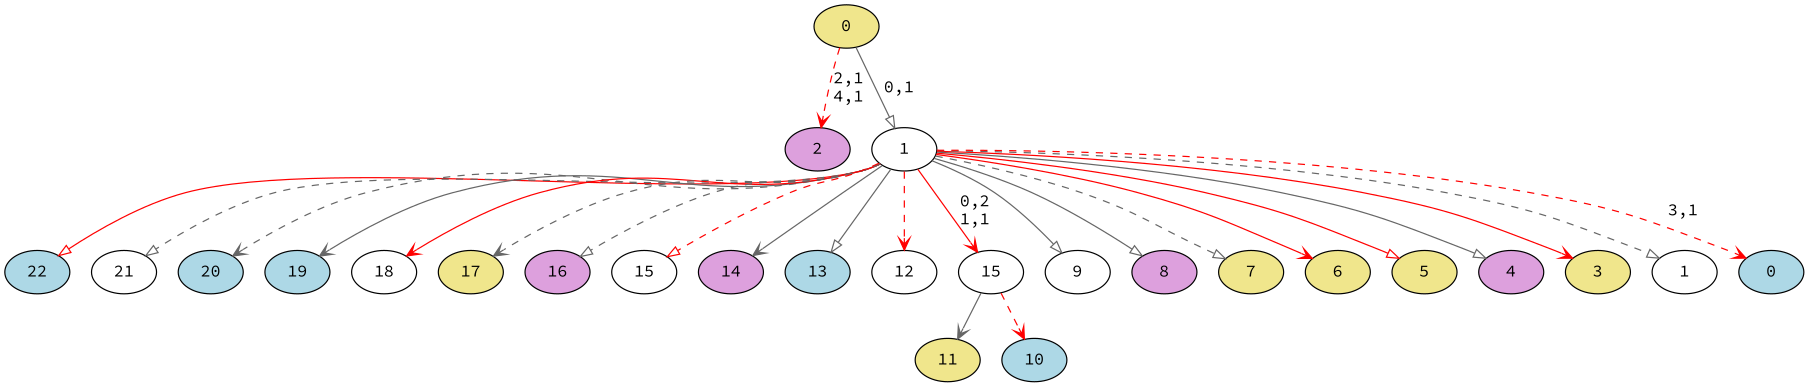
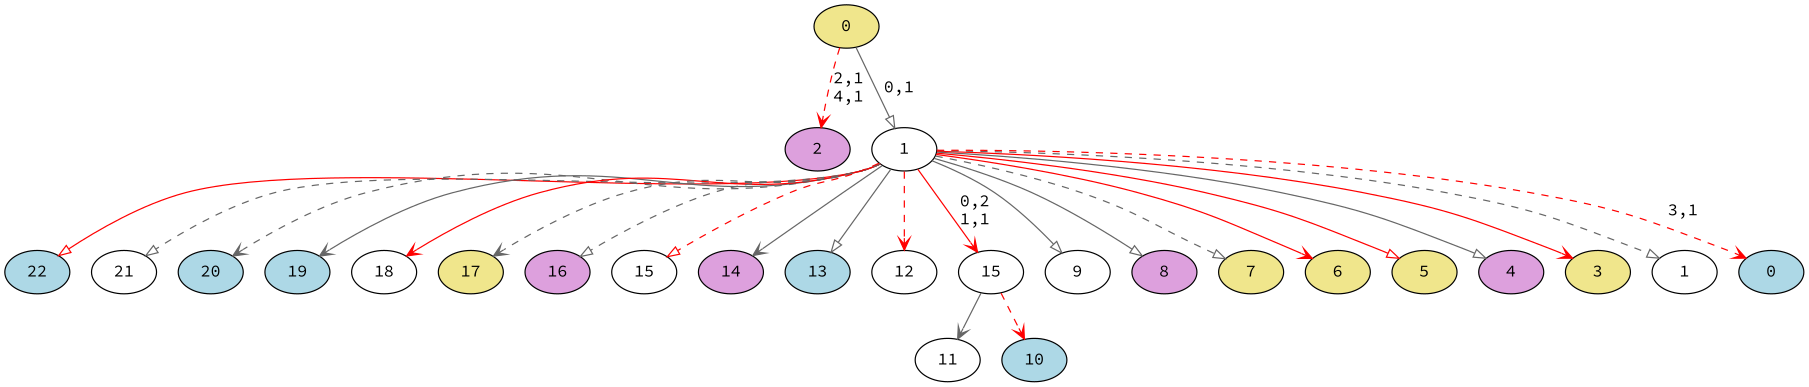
  digraph {
    fontname="Source Code Pro"
    node [fillcolor=white fontname="Source Code Pro" style=filled]
    edge [arrowhead=vee color=gray40 fontname="Source Code Pro" style=solid]
    n1 [fillcolor=lightblue label=22]
    n2 [label=21]
    n3 [fillcolor=lightblue label=20]
    n4 [fillcolor=lightblue label=19]
    n5 [label=18]
    n6 [fillcolor=khaki label=17]
    n7 [fillcolor=plum label=16]
    n8 [label=15]
    n9 [fillcolor=plum label=14]
    n10 [fillcolor=lightblue label=13]
    n11 [label=12]
-   n12 [fillcolor=khaki label=11]
+   n12 [label=11]
    n13 [fillcolor=lightblue label=10]
    15
    n15 [label=9]
    n16 [fillcolor=plum label=8]
    n17 [fillcolor=khaki label=7]
    n18 [fillcolor=khaki label=6]
    n19 [fillcolor=khaki label=5]
    n20 [fillcolor=plum label=4]
    n21 [fillcolor=khaki label=3]
    n22 [fillcolor=plum label=2]
    n23 [label=1]
    n24 [fillcolor=lightblue label=0]
    1
    0 [fillcolor=khaki]
    15 -> n12
    15 -> n13 [color=red style=dashed]
    1 -> n1 [arrowhead=onormal color=red]
    1 -> n2 [arrowhead=onormal style=dashed]
    1 -> n3 [style=dashed]
    1 -> n4
    1 -> n5 [color=red]
    1 -> n6 [style=dashed]
    1 -> n7 [arrowhead=onormal style=dashed]
    1 -> n8 [arrowhead=onormal color=red style=dashed]
    1 -> n9
    1 -> n10 [arrowhead=onormal]
    1 -> n11 [color=red style=dashed]
    1 -> 15 [color=red label="0,2\n1,1"]
    1 -> n15 [arrowhead=onormal]
    1 -> n16 [arrowhead=onormal]
    1 -> n17 [arrowhead=onormal style=dashed]
    1 -> n18 [color=red]
    1 -> n19 [arrowhead=onormal color=red]
    1 -> n20 [arrowhead=onormal]
    1 -> n21 [color=red]
    1 -> n23 [arrowhead=onormal style=dashed]
    1 -> n24 [color=red label="3,1" style=dashed]
    0 -> n22 [color=red label="2,1\n4,1" style=dashed]
    0 -> 1 [arrowhead=onormal label="0,1"]
  }
